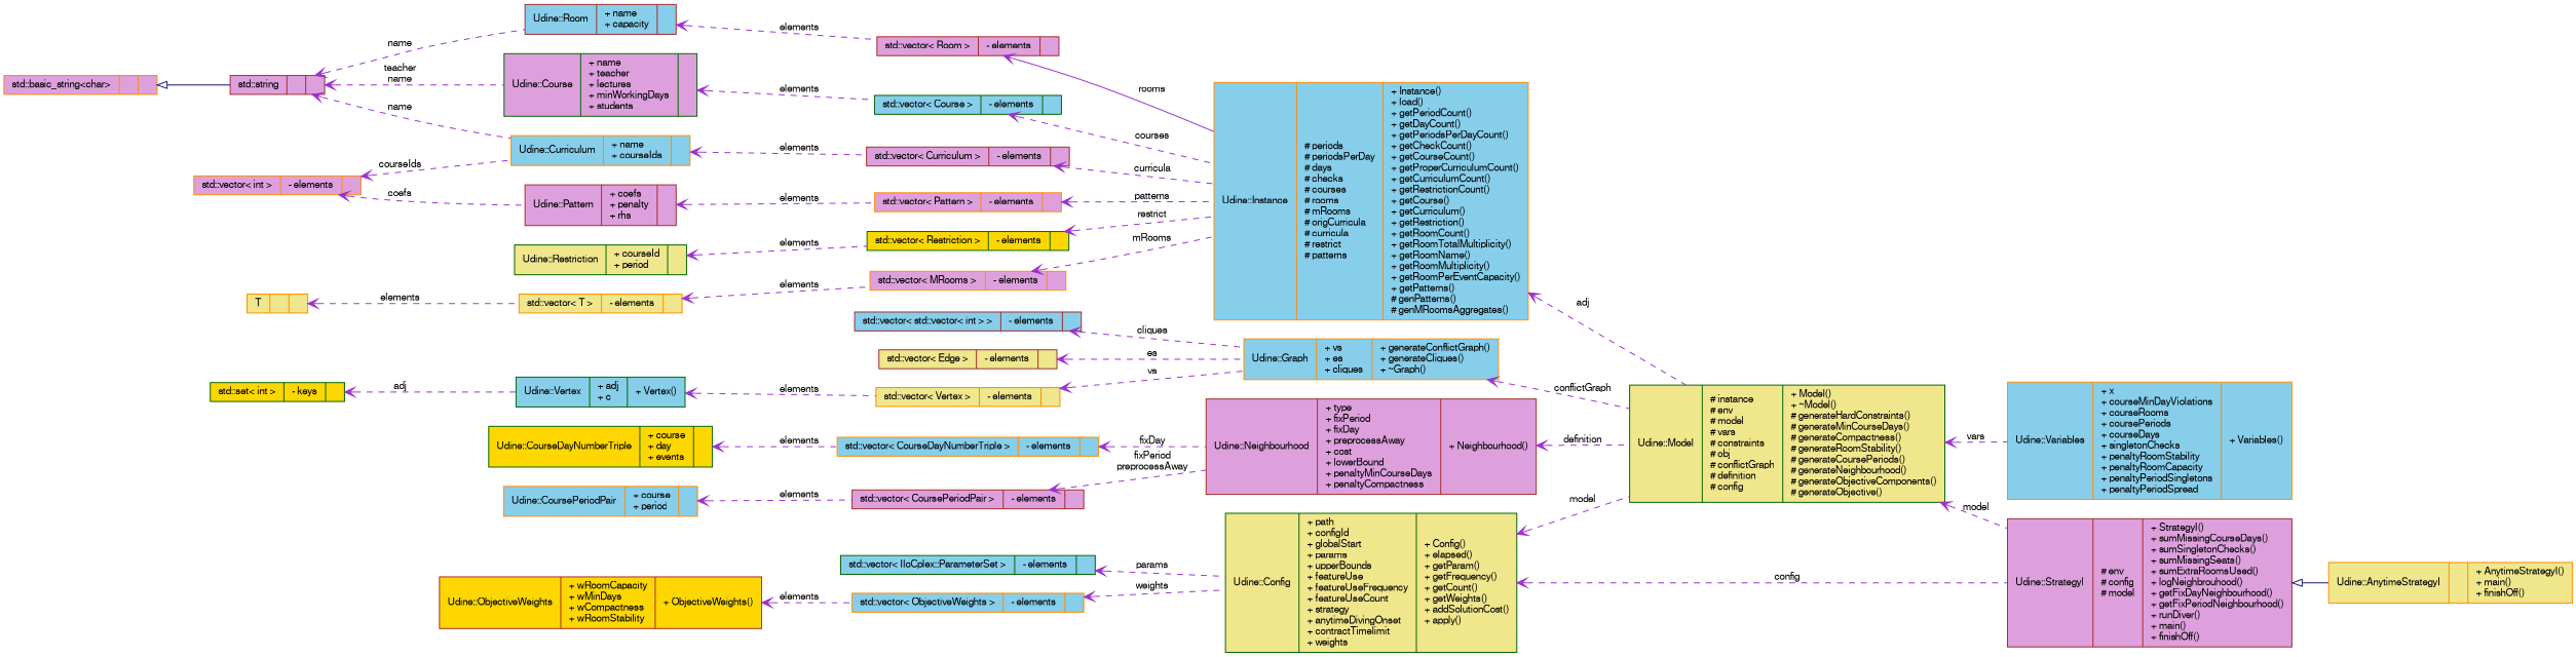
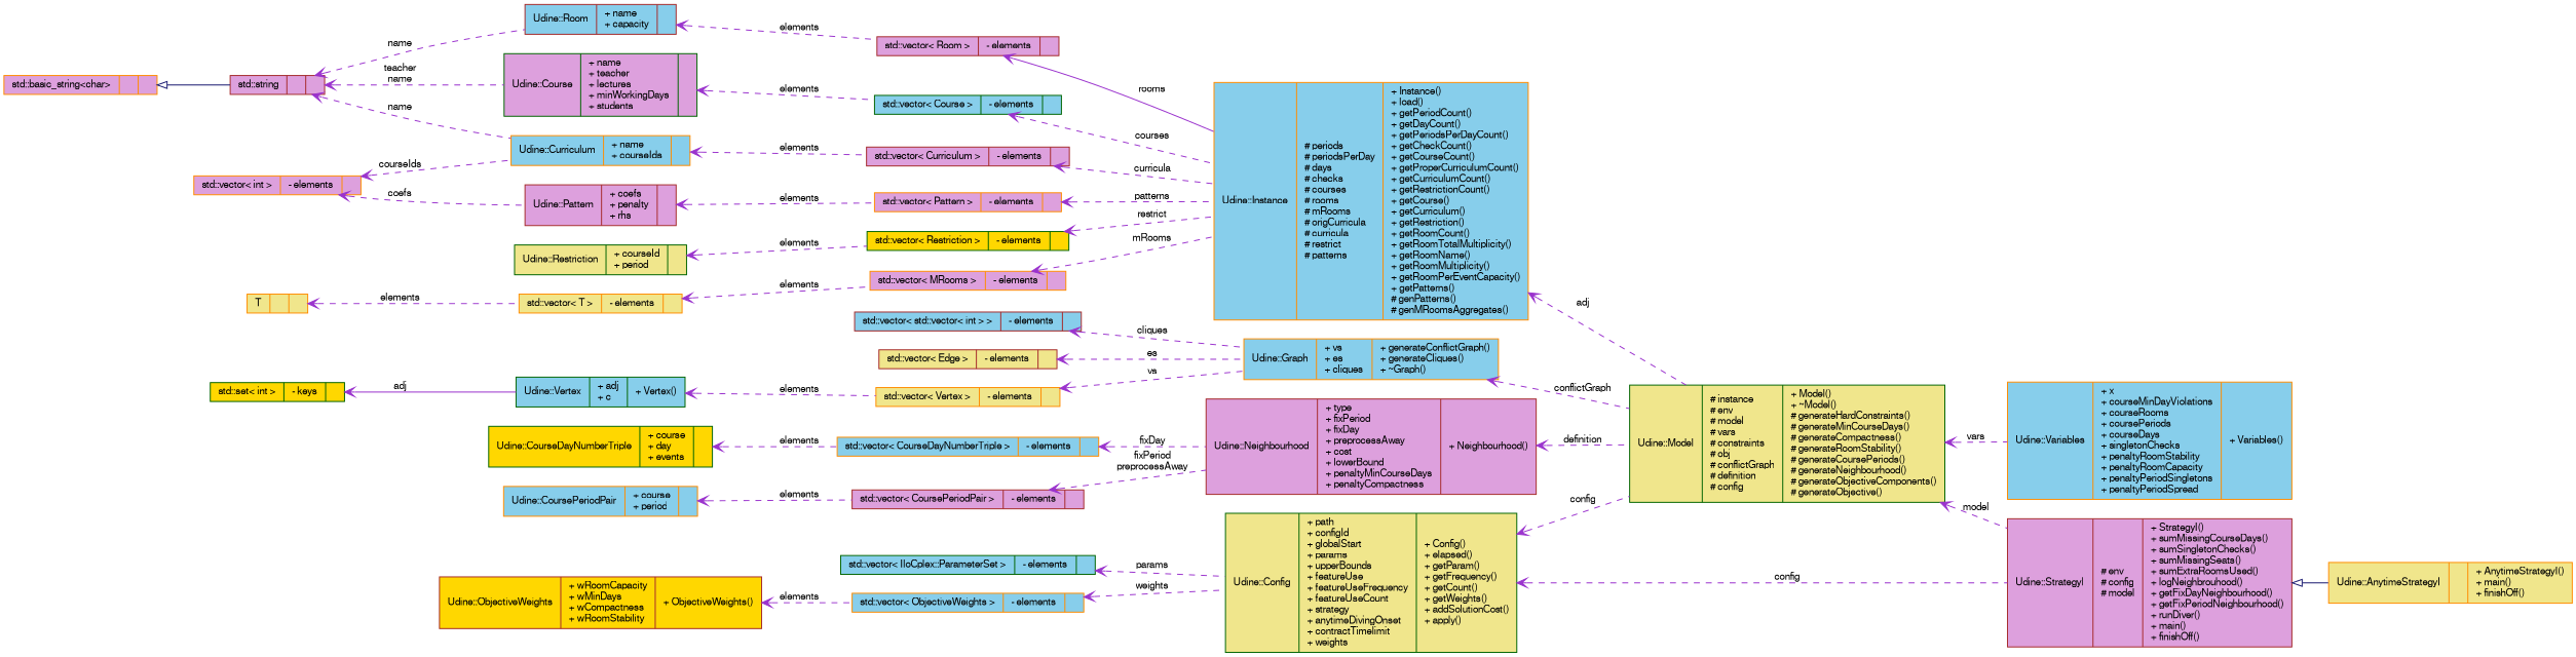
  digraph {
    rankdir=LR
    node [color=darkorange fillcolor=plum fontname=FreeSans fontsize=10 shape=record style=filled]
    edge [arrowtail=open color=darkorchid3 dir=back fontname=FreeSans fontsize=10 labelfontname=FreeSans labelfontsize=10 style=dashed]
    n1 [fillcolor=khaki fontcolor=black height=0.2 label="{Udine::AnytimeStrategyI\n||+ AnytimeStrategyI()\l+ main()\l+ finishOff()\l}" width=0.4]
    n2 [color=brown height=0.2 label="{Udine::StrategyI\n|# env\l# config\l# model\l|+ StrategyI()\l+ sumMissingCourseDays()\l+ sumSingletonChecks()\l+ sumMissingSeats()\l+ sumExtraRoomsUsed()\l+ logNeighbrouhood()\l+ getFixDayNeighbourhood()\l+ getFixPeriodNeighbourhood()\l+ runDiver()\l+ main()\l+ finishOff()\l}" width=0.4]
    n3 [color=darkgreen fillcolor=khaki height=0.2 label="{Udine::Model\n|# instance\l# env\l# model\l# vars\l# constraints\l# obj\l# conflictGraph\l# definition\l# config\l|+ Model()\l+ ~Model()\l# generateHardConstraints()\l# generateMinCourseDays()\l# generateCompactness()\l# generateRoomStability()\l# generateCoursePeriods()\l# generateNeighbourhood()\l# generateObjectiveComponents()\l# generateObjective()\l}" width=0.4]
    n4 [fillcolor=skyblue height=0.2 label="{Udine::Variables\n|+ x\l+ courseMinDayViolations\l+ courseRooms\l+ coursePeriods\l+ courseDays\l+ singletonChecks\l+ penaltyRoomStability\l+ penaltyRoomCapacity\l+ penaltyPeriodSingletons\l+ penaltyPeriodSpread\l|+ Variables()\l}" width=0.4]
    n5 [fillcolor=skyblue height=0.2 label="{Udine::Instance\n|# periods\l# periodsPerDay\l# days\l# checks\l# courses\l# rooms\l# mRooms\l# origCurricula\l# curricula\l# restrict\l# patterns\l|+ Instance()\l+ load()\l+ getPeriodCount()\l+ getDayCount()\l+ getPeriodsPerDayCount()\l+ getCheckCount()\l+ getCourseCount()\l+ getProperCurriculumCount()\l+ getCurriculumCount()\l+ getRestrictionCount()\l+ getCourse()\l+ getCurriculum()\l+ getRestriction()\l+ getRoomCount()\l+ getRoomTotalMultiplicity()\l+ getRoomName()\l+ getRoomMultiplicity()\l+ getRoomPerEventCapacity()\l+ getPatterns()\l# genPatterns()\l# genMRoomsAggregates()\l}" width=0.4]
    n6 [color=darkgreen fillcolor=skyblue height=0.2 label="{std::vector\< Course \>\n|- elements\l|}" width=0.4]
    n7 [color=darkgreen height=0.2 label="{Udine::Course\n|+ name\l+ teacher\l+ lectures\l+ minWorkingDays\l+ students\l|}" width=0.4]
    n8 [color=brown height=0.2 label="{std::string\n||}" width=0.4]
    n9 [fillcolor=skyblue height=0.2 label="{Udine::Curriculum\n|+ name\l+ courseIds\l|}" width=0.4]
    n10 [color=brown fillcolor=skyblue height=0.2 label="{Udine::Room\n|+ name\l+ capacity\l|}" width=0.4]
    n11 [color=brown height=0.2 label="{std::vector\< Curriculum \>\n|- elements\l|}" width=0.4]
    n12 [color=brown height=0.2 label="{std::vector\< Room \>\n|- elements\l|}" width=0.4]
    n13 [height=0.2 label="{std::basic_string\<char\>\n||}" width=0.4]
    n14 [height=0.2 label="{std::vector\< Pattern \>\n|- elements\l|}" width=0.4]
    n15 [color=brown height=0.2 label="{Udine::Pattern\n|+ coefs\l+ penalty\l+ rhs\l|}" width=0.4]
    n16 [height=0.2 label="{std::vector\< int \>\n|- elements\l|}" width=0.4]
    n17 [color=darkgreen fillcolor=gold height=0.2 label="{std::vector\< Restriction \>\n|- elements\l|}" width=0.4]
    n18 [color=darkgreen fillcolor=khaki height=0.2 label="{Udine::Restriction\n|+ courseId\l+ period\l|}" width=0.4]
    n19 [height=0.2 label="{std::vector\< MRooms \>\n|- elements\l|}" width=0.4]
    n20 [fillcolor=khaki height=0.2 label="{std::vector\< T \>\n|- elements\l|}" width=0.4]
    n21 [fillcolor=khaki height=0.2 label="{T\n||}" width=0.4]
    n22 [fillcolor=skyblue height=0.2 label="{Udine::Graph\n|+ vs\l+ es\l+ cliques\l|+ generateConflictGraph()\l+ generateCliques()\l+ ~Graph()\l}" width=0.4]
    n23 [color=brown fillcolor=skyblue height=0.2 label="{std::vector\< std::vector\< int \> \>\n|- elements\l|}" width=0.4]
    n24 [color=brown fillcolor=khaki height=0.2 label="{std::vector\< Edge \>\n|- elements\l|}" width=0.4]
    n25 [fillcolor=khaki height=0.2 label="{std::vector\< Vertex \>\n|- elements\l|}" width=0.4]
    n26 [color=darkgreen fillcolor=skyblue height=0.2 label="{Udine::Vertex\n|+ adj\l+ c\l|+ Vertex()\l}" width=0.4]
    n27 [color=darkgreen fillcolor=gold height=0.2 label="{std::set\< int \>\n|- keys\l|}" width=0.4]
    n28 [color=brown height=0.2 label="{Udine::Neighbourhood\n|+ type\l+ fixPeriod\l+ fixDay\l+ preprocessAway\l+ cost\l+ lowerBound\l+ penaltyMinCourseDays\l+ penaltyCompactness\l|+ Neighbourhood()\l}" width=0.4]
    n29 [fillcolor=skyblue height=0.2 label="{std::vector\< CourseDayNumberTriple \>\n|- elements\l|}" width=0.4]
    n30 [color=darkgreen fillcolor=gold height=0.2 label="{Udine::CourseDayNumberTriple\n|+ course\l+ day\l+ events\l|}" width=0.4]
    n31 [color=brown height=0.2 label="{std::vector\< CoursePeriodPair \>\n|- elements\l|}" width=0.4]
    n32 [fillcolor=skyblue height=0.2 label="{Udine::CoursePeriodPair\n|+ course\l+ period\l|}" width=0.4]
    n33 [color=darkgreen fillcolor=khaki height=0.2 label="{Udine::Config\n|+ path\l+ configId\l+ globalStart\l+ params\l+ upperBounds\l+ featureUse\l+ featureUseFrequency\l+ featureUseCount\l+ strategy\l+ anytimeDivingOnset\l+ contractTimelimit\l+ weights\l|+ Config()\l+ elapsed()\l+ getParam()\l+ getFrequency()\l+ getCount()\l+ getWeights()\l+ addSolutionCost()\l+ apply()\l}" width=0.4]
    n34 [color=darkgreen fillcolor=skyblue height=0.2 label="{std::vector\< IloCplex::ParameterSet \>\n|- elements\l|}" width=0.4]
    n35 [fillcolor=skyblue height=0.2 label="{std::vector\< ObjectiveWeights \>\n|- elements\l|}" width=0.4]
    n36 [color=brown fillcolor=gold height=0.2 label="{Udine::ObjectiveWeights\n|+ wRoomCapacity\l+ wMinDays\l+ wCompactness\l+ wRoomStability\l|+ ObjectiveWeights()\l}" width=0.4]
    n2 -> n1 [arrowtail=empty color=midnightblue style=solid]
    n3 -> n2 [label=model]
    n3 -> n4 [label=vars]
    n5 -> n3 [label=adj]
    n6 -> n5 [label=courses]
    n7 -> n6 [label=elements]
    n8 -> n7 [label="teacher\nname"]
    n8 -> n9 [label=name]
    n8 -> n10 [label=name]
    n9 -> n11 [label=elements]
    n10 -> n12 [label=elements]
    n11 -> n5 [label=curricula]
    n12 -> n5 [label=rooms style=solid]
    n13 -> n8 [arrowtail=empty color=midnightblue style=solid]
    n14 -> n5 [label=patterns]
    n15 -> n14 [label=elements]
    n16 -> n9 [label=courseIds]
    n16 -> n15 [label=coefs]
    n17 -> n5 [label=restrict]
    n18 -> n17 [label=elements]
    n19 -> n5 [label=mRooms]
    n20 -> n19 [label=elements]
    n21 -> n20 [label=elements]
    n22 -> n3 [label=conflictGraph]
    n23 -> n22 [label=cliques]
    n24 -> n22 [label=es]
    n25 -> n22 [label=vs]
    n26 -> n25 [label=elements]
-   n27 -> n26 [label=adj]
+   n27 -> n26 [label=adj style=solid]
    n28 -> n3 [label=definition]
    n29 -> n28 [label=fixDay]
    n30 -> n29 [label=elements]
    n31 -> n28 [label="fixPeriod\npreprocessAway"]
    n32 -> n31 [label=elements]
    n33 -> n2 [label=config]
-   n33 -> n3 [label=model]
+   n33 -> n3 [label=config]
    n34 -> n33 [label=params]
    n35 -> n33 [label=weights]
    n36 -> n35 [label=elements]
  }
